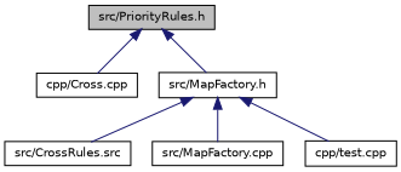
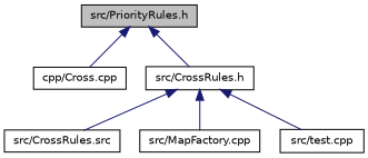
  digraph {
    node [color=black fillcolor=white fontname=Helvetica fontsize=10 shape=record style=filled]
    edge [color=midnightblue dir=back fontname=Helvetica fontsize=10 labelfontname=Helvetica labelfontsize=10 style=solid]
    n1 [fillcolor=grey75 fontcolor=black height=0.2 label="src/PriorityRules.h" width=0.4]
    n2 [height=0.2 label="cpp/Cross.cpp" width=0.4]
-   n3 [height=0.2 label="src/MapFactory.h" width=0.4]
+   n3 [height=0.2 label="src/CrossRules.h" width=0.4]
    n4 [height=0.2 label="src/CrossRules.src" width=0.4]
    n5 [height=0.2 label="src/MapFactory.cpp" width=0.4]
-   n6 [height=0.2 label="cpp/test.cpp" width=0.4]
+   n6 [height=0.2 label="src/test.cpp" width=0.4]
    n1 -> n2
    n1 -> n3
    n3 -> n4
    n3 -> n5
    n3 -> n6
  }
